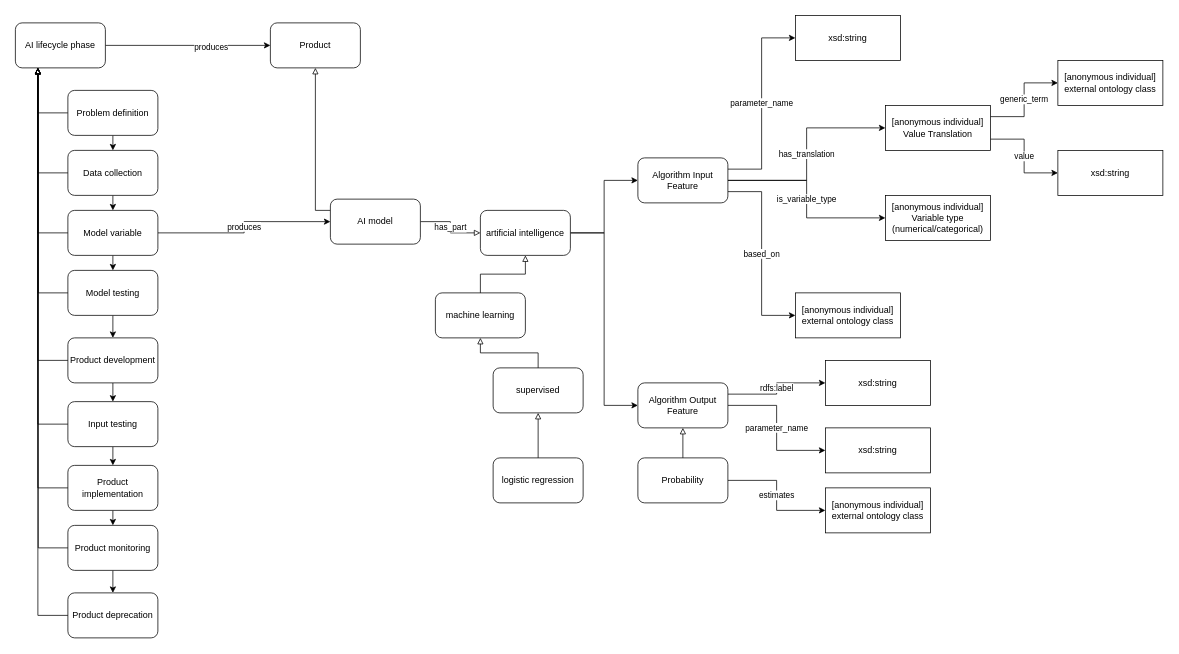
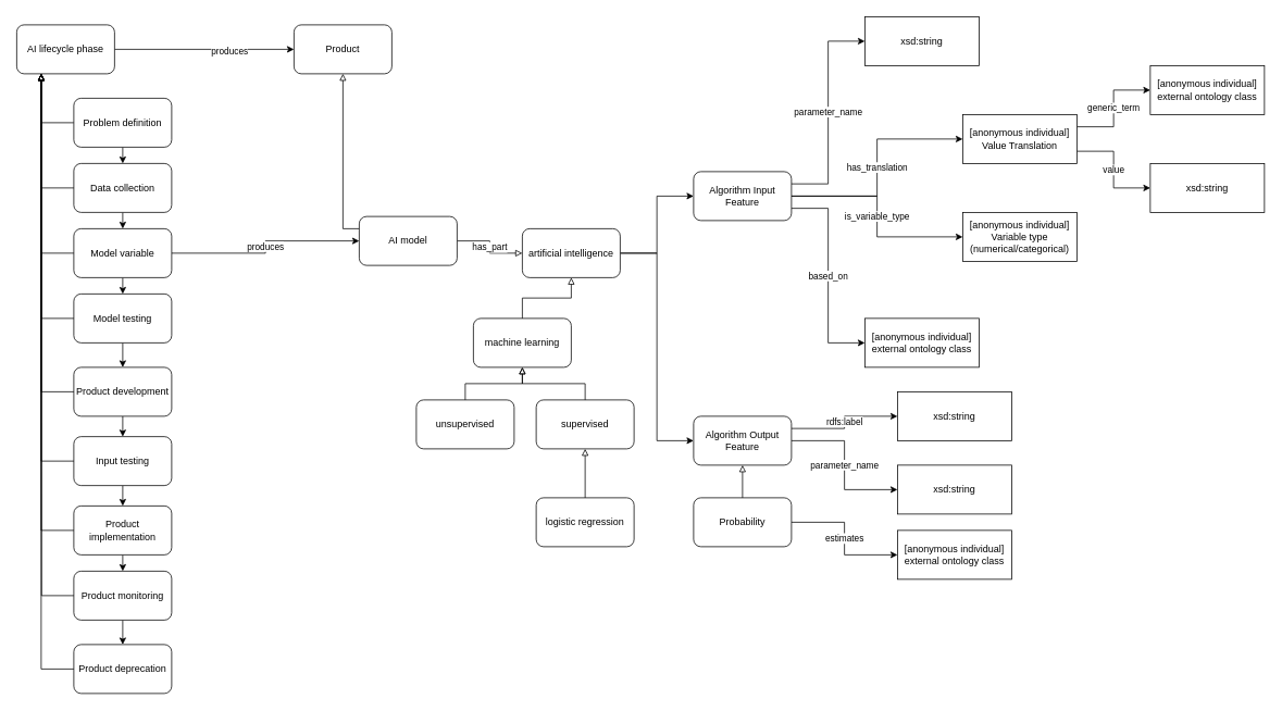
  <mxCell id="0" />
  <mxCell id="1" parent="0" />
  <mxCell id="2" style="edgeStyle=orthogonalEdgeStyle;rounded=0;orthogonalLoop=1;jettySize=auto;html=1;exitX=1;exitY=0.5;exitDx=0;exitDy=0;entryX=0;entryY=0.5;entryDx=0;entryDy=0;endArrow=classic;endFill=1;" parent="1" source="4" target="32" edge="1"><mxGeometry relative="1" as="geometry" /></mxCell>
  <mxCell id="3" value="produces" style="edgeLabel;html=1;align=center;verticalAlign=middle;resizable=0;points=[];" parent="2" vertex="1" connectable="0"><mxGeometry x="0.273" y="-2" relative="1" as="geometry"><mxPoint as="offset" /></mxGeometry></mxCell>
  <mxCell id="4" value="AI lifecycle phase" style="rounded=1;whiteSpace=wrap;html=1;" parent="1" vertex="1"><mxGeometry x="20" y="30" width="120" height="60" as="geometry" /></mxCell>
  <mxCell id="5" style="edgeStyle=orthogonalEdgeStyle;rounded=0;orthogonalLoop=1;jettySize=auto;html=1;exitX=0.5;exitY=1;exitDx=0;exitDy=0;entryX=0.5;entryY=0;entryDx=0;entryDy=0;" parent="1" source="7" target="9" edge="1"><mxGeometry relative="1" as="geometry" /></mxCell>
  <mxCell id="6" style="edgeStyle=orthogonalEdgeStyle;rounded=0;orthogonalLoop=1;jettySize=auto;html=1;exitX=0;exitY=0.5;exitDx=0;exitDy=0;entryX=0.25;entryY=1;entryDx=0;entryDy=0;endArrow=block;endFill=0;" parent="1" source="7" target="4" edge="1"><mxGeometry relative="1" as="geometry" /></mxCell>
  <mxCell id="7" value="Problem definition" style="rounded=1;whiteSpace=wrap;html=1;" parent="1" vertex="1"><mxGeometry x="90" y="120" width="120" height="60" as="geometry" /></mxCell>
  <mxCell id="8" style="edgeStyle=orthogonalEdgeStyle;rounded=0;orthogonalLoop=1;jettySize=auto;html=1;exitX=0.5;exitY=1;exitDx=0;exitDy=0;entryX=0.5;entryY=0;entryDx=0;entryDy=0;" parent="1" source="9" target="12" edge="1"><mxGeometry relative="1" as="geometry" /></mxCell>
  <mxCell id="9" value="Data collection" style="rounded=1;whiteSpace=wrap;html=1;" parent="1" vertex="1"><mxGeometry x="90" y="200" width="120" height="60" as="geometry" /></mxCell>
  <mxCell id="10" style="edgeStyle=orthogonalEdgeStyle;rounded=0;orthogonalLoop=1;jettySize=auto;html=1;exitX=0.5;exitY=1;exitDx=0;exitDy=0;entryX=0.5;entryY=0;entryDx=0;entryDy=0;" parent="1" source="12" target="14" edge="1"><mxGeometry relative="1" as="geometry" /></mxCell>
  <mxCell id="11" value="produces" style="edgeStyle=orthogonalEdgeStyle;rounded=0;orthogonalLoop=1;jettySize=auto;html=1;exitX=1;exitY=0.5;exitDx=0;exitDy=0;entryX=0;entryY=0.5;entryDx=0;entryDy=0;endArrow=classic;endFill=1;" parent="1" source="12" target="35" edge="1"><mxGeometry relative="1" as="geometry" /></mxCell>
  <mxCell id="12" value="Model variable" style="rounded=1;whiteSpace=wrap;html=1;" parent="1" vertex="1"><mxGeometry x="90" y="280" width="120" height="60" as="geometry" /></mxCell>
  <mxCell id="13" style="edgeStyle=orthogonalEdgeStyle;rounded=0;orthogonalLoop=1;jettySize=auto;html=1;exitX=0.5;exitY=1;exitDx=0;exitDy=0;entryX=0.5;entryY=0;entryDx=0;entryDy=0;" parent="1" source="14" target="16" edge="1"><mxGeometry relative="1" as="geometry" /></mxCell>
  <mxCell id="14" value="Model testing" style="rounded=1;whiteSpace=wrap;html=1;" parent="1" vertex="1"><mxGeometry x="90" y="360" width="120" height="60" as="geometry" /></mxCell>
  <mxCell id="15" style="edgeStyle=orthogonalEdgeStyle;rounded=0;orthogonalLoop=1;jettySize=auto;html=1;exitX=0.5;exitY=1;exitDx=0;exitDy=0;entryX=0.5;entryY=0;entryDx=0;entryDy=0;" parent="1" source="16" target="18" edge="1"><mxGeometry relative="1" as="geometry" /></mxCell>
  <mxCell id="16" value="Product development" style="rounded=1;whiteSpace=wrap;html=1;" parent="1" vertex="1"><mxGeometry x="90" y="450" width="120" height="60" as="geometry" /></mxCell>
  <mxCell id="17" style="edgeStyle=orthogonalEdgeStyle;rounded=0;orthogonalLoop=1;jettySize=auto;html=1;exitX=0.5;exitY=1;exitDx=0;exitDy=0;entryX=0.5;entryY=0;entryDx=0;entryDy=0;" parent="1" source="18" target="20" edge="1"><mxGeometry relative="1" as="geometry" /></mxCell>
  <mxCell id="18" value="Input testing" style="rounded=1;whiteSpace=wrap;html=1;" parent="1" vertex="1"><mxGeometry x="90" y="535" width="120" height="60" as="geometry" /></mxCell>
  <mxCell id="19" style="edgeStyle=orthogonalEdgeStyle;rounded=0;orthogonalLoop=1;jettySize=auto;html=1;exitX=0.5;exitY=1;exitDx=0;exitDy=0;entryX=0.5;entryY=0;entryDx=0;entryDy=0;" parent="1" source="20" target="22" edge="1"><mxGeometry relative="1" as="geometry" /></mxCell>
  <mxCell id="20" value="Product implementation" style="rounded=1;whiteSpace=wrap;html=1;" parent="1" vertex="1"><mxGeometry x="90" y="620" width="120" height="60" as="geometry" /></mxCell>
  <mxCell id="21" style="edgeStyle=orthogonalEdgeStyle;rounded=0;orthogonalLoop=1;jettySize=auto;html=1;exitX=0.5;exitY=1;exitDx=0;exitDy=0;entryX=0.5;entryY=0;entryDx=0;entryDy=0;" parent="1" source="22" target="23" edge="1"><mxGeometry relative="1" as="geometry" /></mxCell>
  <mxCell id="22" value="Product monitoring" style="rounded=1;whiteSpace=wrap;html=1;" parent="1" vertex="1"><mxGeometry x="90" y="700" width="120" height="60" as="geometry" /></mxCell>
  <mxCell id="23" value="Product deprecation" style="rounded=1;whiteSpace=wrap;html=1;" parent="1" vertex="1"><mxGeometry x="90" y="790" width="120" height="60" as="geometry" /></mxCell>
  <mxCell id="24" style="edgeStyle=orthogonalEdgeStyle;rounded=0;orthogonalLoop=1;jettySize=auto;html=1;exitX=0;exitY=0.5;exitDx=0;exitDy=0;entryX=0.25;entryY=1;entryDx=0;entryDy=0;endArrow=block;endFill=0;" parent="1" source="9" target="4" edge="1"><mxGeometry relative="1" as="geometry"><mxPoint x="100" y="160" as="sourcePoint" /><mxPoint x="60" y="100" as="targetPoint" /></mxGeometry></mxCell>
  <mxCell id="25" style="edgeStyle=orthogonalEdgeStyle;rounded=0;orthogonalLoop=1;jettySize=auto;html=1;exitX=0;exitY=0.5;exitDx=0;exitDy=0;entryX=0.25;entryY=1;entryDx=0;entryDy=0;endArrow=block;endFill=0;" parent="1" source="12" target="4" edge="1"><mxGeometry relative="1" as="geometry"><mxPoint x="100" y="240" as="sourcePoint" /><mxPoint x="60" y="100" as="targetPoint" /></mxGeometry></mxCell>
  <mxCell id="26" style="edgeStyle=orthogonalEdgeStyle;rounded=0;orthogonalLoop=1;jettySize=auto;html=1;exitX=0;exitY=0.5;exitDx=0;exitDy=0;endArrow=block;endFill=0;" parent="1" source="14" edge="1"><mxGeometry relative="1" as="geometry"><mxPoint x="110" y="250" as="sourcePoint" /><mxPoint x="50" y="90" as="targetPoint" /></mxGeometry></mxCell>
  <mxCell id="27" style="edgeStyle=orthogonalEdgeStyle;rounded=0;orthogonalLoop=1;jettySize=auto;html=1;exitX=0;exitY=0.5;exitDx=0;exitDy=0;entryX=0.25;entryY=1;entryDx=0;entryDy=0;endArrow=block;endFill=0;" parent="1" source="16" target="4" edge="1"><mxGeometry relative="1" as="geometry"><mxPoint x="120" y="260" as="sourcePoint" /><mxPoint x="80" y="120" as="targetPoint" /></mxGeometry></mxCell>
  <mxCell id="28" style="edgeStyle=orthogonalEdgeStyle;rounded=0;orthogonalLoop=1;jettySize=auto;html=1;exitX=0;exitY=0.5;exitDx=0;exitDy=0;entryX=0.25;entryY=1;entryDx=0;entryDy=0;endArrow=block;endFill=0;" parent="1" source="18" target="4" edge="1"><mxGeometry relative="1" as="geometry"><mxPoint x="130" y="270" as="sourcePoint" /><mxPoint x="90" y="130" as="targetPoint" /></mxGeometry></mxCell>
  <mxCell id="29" style="edgeStyle=orthogonalEdgeStyle;rounded=0;orthogonalLoop=1;jettySize=auto;html=1;exitX=0;exitY=0.5;exitDx=0;exitDy=0;endArrow=block;endFill=0;entryX=0.25;entryY=1;entryDx=0;entryDy=0;" parent="1" source="20" target="4" edge="1"><mxGeometry relative="1" as="geometry"><mxPoint x="140" y="280" as="sourcePoint" /><mxPoint x="30" y="130" as="targetPoint" /></mxGeometry></mxCell>
  <mxCell id="30" style="edgeStyle=orthogonalEdgeStyle;rounded=0;orthogonalLoop=1;jettySize=auto;html=1;exitX=0;exitY=0.5;exitDx=0;exitDy=0;endArrow=block;endFill=0;" parent="1" source="22" edge="1"><mxGeometry relative="1" as="geometry"><mxPoint x="20" y="330" as="sourcePoint" /><mxPoint x="50" y="90" as="targetPoint" /></mxGeometry></mxCell>
  <mxCell id="31" style="edgeStyle=orthogonalEdgeStyle;rounded=0;orthogonalLoop=1;jettySize=auto;html=1;exitX=0;exitY=0.5;exitDx=0;exitDy=0;endArrow=block;endFill=0;entryX=0.25;entryY=1;entryDx=0;entryDy=0;" parent="1" source="23" target="4" edge="1"><mxGeometry relative="1" as="geometry"><mxPoint x="100" y="740" as="sourcePoint" /><mxPoint x="60" y="100" as="targetPoint" /></mxGeometry></mxCell>
  <mxCell id="32" value="Product" style="rounded=1;whiteSpace=wrap;html=1;" parent="1" vertex="1"><mxGeometry x="360" y="30" width="120" height="60" as="geometry" /></mxCell>
  <mxCell id="33" style="edgeStyle=orthogonalEdgeStyle;rounded=0;orthogonalLoop=1;jettySize=auto;html=1;exitX=0;exitY=0.25;exitDx=0;exitDy=0;entryX=0.5;entryY=1;entryDx=0;entryDy=0;endArrow=block;endFill=0;" parent="1" source="35" target="32" edge="1"><mxGeometry relative="1" as="geometry" /></mxCell>
  <mxCell id="34" value="has_part" style="edgeStyle=orthogonalEdgeStyle;rounded=0;orthogonalLoop=1;jettySize=auto;html=1;exitX=1;exitY=0.5;exitDx=0;exitDy=0;entryX=0;entryY=0.5;entryDx=0;entryDy=0;endArrow=block;endFill=0;" parent="1" source="35" target="38" edge="1"><mxGeometry relative="1" as="geometry" /></mxCell>
  <mxCell id="35" value="AI model" style="rounded=1;whiteSpace=wrap;html=1;" parent="1" vertex="1"><mxGeometry x="440" y="265" width="120" height="60" as="geometry" /></mxCell>
  <mxCell id="36" style="edgeStyle=orthogonalEdgeStyle;rounded=0;orthogonalLoop=1;jettySize=auto;html=1;exitX=1;exitY=0.5;exitDx=0;exitDy=0;entryX=0;entryY=0.5;entryDx=0;entryDy=0;endArrow=classic;endFill=1;" parent="1" source="38" target="43" edge="1"><mxGeometry relative="1" as="geometry" /></mxCell>
  <mxCell id="37" style="edgeStyle=orthogonalEdgeStyle;rounded=0;orthogonalLoop=1;jettySize=auto;html=1;exitX=1;exitY=0.5;exitDx=0;exitDy=0;entryX=0;entryY=0.5;entryDx=0;entryDy=0;endArrow=classic;endFill=1;" parent="1" source="38" target="46" edge="1"><mxGeometry relative="1" as="geometry" /></mxCell>
  <mxCell id="38" value="artificial intelligence" style="rounded=1;whiteSpace=wrap;html=1;" parent="1" vertex="1"><mxGeometry x="640" y="280" width="120" height="60" as="geometry" /></mxCell>
  <mxCell id="39" value="based_on" style="edgeStyle=orthogonalEdgeStyle;rounded=0;orthogonalLoop=1;jettySize=auto;html=1;exitX=1;exitY=0.75;exitDx=0;exitDy=0;entryX=0;entryY=0.5;entryDx=0;entryDy=0;endArrow=classic;endFill=1;" parent="1" source="43" target="47" edge="1"><mxGeometry relative="1" as="geometry" /></mxCell>
  <mxCell id="40" value="is_variable_type" style="edgeStyle=orthogonalEdgeStyle;rounded=0;orthogonalLoop=1;jettySize=auto;html=1;exitX=1;exitY=0.5;exitDx=0;exitDy=0;entryX=0;entryY=0.5;entryDx=0;entryDy=0;endArrow=classic;endFill=1;" parent="1" source="43" target="48" edge="1"><mxGeometry relative="1" as="geometry" /></mxCell>
  <mxCell id="41" value="parameter_name" style="edgeStyle=orthogonalEdgeStyle;rounded=0;orthogonalLoop=1;jettySize=auto;html=1;exitX=1;exitY=0.25;exitDx=0;exitDy=0;entryX=0;entryY=0.5;entryDx=0;entryDy=0;endArrow=classic;endFill=1;" parent="1" source="43" target="49" edge="1"><mxGeometry relative="1" as="geometry" /></mxCell>
  <mxCell id="42" value="has_translation" style="edgeStyle=orthogonalEdgeStyle;rounded=0;orthogonalLoop=1;jettySize=auto;html=1;exitX=1;exitY=0.5;exitDx=0;exitDy=0;entryX=0;entryY=0.5;entryDx=0;entryDy=0;endArrow=classic;endFill=1;" parent="1" source="43" target="52" edge="1"><mxGeometry relative="1" as="geometry" /></mxCell>
  <mxCell id="43" value="Algorithm Input Feature" style="rounded=1;whiteSpace=wrap;html=1;" parent="1" vertex="1"><mxGeometry x="850" y="210" width="120" height="60" as="geometry" /></mxCell>
  <mxCell id="44" value="rdfs:label" style="edgeStyle=orthogonalEdgeStyle;rounded=0;orthogonalLoop=1;jettySize=auto;html=1;exitX=1;exitY=0.25;exitDx=0;exitDy=0;entryX=0;entryY=0.5;entryDx=0;entryDy=0;endArrow=classic;endFill=1;" parent="1" source="46" target="55" edge="1"><mxGeometry relative="1" as="geometry" /></mxCell>
  <mxCell id="45" value="parameter_name" style="edgeStyle=orthogonalEdgeStyle;rounded=0;orthogonalLoop=1;jettySize=auto;html=1;exitX=1;exitY=0.5;exitDx=0;exitDy=0;entryX=0;entryY=0.5;entryDx=0;entryDy=0;endArrow=classic;endFill=1;" parent="1" source="46" target="56" edge="1"><mxGeometry relative="1" as="geometry" /></mxCell>
  <mxCell id="46" value="Algorithm Output Feature" style="rounded=1;whiteSpace=wrap;html=1;" parent="1" vertex="1"><mxGeometry x="850" y="510" width="120" height="60" as="geometry" /></mxCell>
  <mxCell id="47" value="[anonymous individual]&lt;br&gt;external ontology class" style="rounded=0;whiteSpace=wrap;html=1;" parent="1" vertex="1"><mxGeometry x="1060" y="390" width="140" height="60" as="geometry" /></mxCell>
  <mxCell id="48" value="[anonymous individual]&lt;br&gt;Variable type&lt;br&gt;(numerical/categorical)" style="rounded=0;whiteSpace=wrap;html=1;" parent="1" vertex="1"><mxGeometry x="1180" y="260" width="140" height="60" as="geometry" /></mxCell>
  <mxCell id="49" value="xsd:string" style="rounded=0;whiteSpace=wrap;html=1;" parent="1" vertex="1"><mxGeometry x="1060" y="20" width="140" height="60" as="geometry" /></mxCell>
  <mxCell id="50" value="generic_term" style="edgeStyle=orthogonalEdgeStyle;rounded=0;orthogonalLoop=1;jettySize=auto;html=1;endArrow=classic;endFill=1;exitX=1;exitY=0.25;exitDx=0;exitDy=0;" parent="1" source="52" target="53" edge="1"><mxGeometry relative="1" as="geometry" /></mxCell>
  <mxCell id="51" value="value" style="edgeStyle=orthogonalEdgeStyle;rounded=0;orthogonalLoop=1;jettySize=auto;html=1;exitX=1;exitY=0.75;exitDx=0;exitDy=0;entryX=0;entryY=0.5;entryDx=0;entryDy=0;endArrow=classic;endFill=1;" parent="1" source="52" target="54" edge="1"><mxGeometry relative="1" as="geometry" /></mxCell>
  <mxCell id="52" value="[anonymous individual]&lt;br&gt;Value Translation" style="rounded=0;whiteSpace=wrap;html=1;" parent="1" vertex="1"><mxGeometry x="1180" y="140" width="140" height="60" as="geometry" /></mxCell>
  <mxCell id="53" value="[anonymous individual]&lt;br&gt;external ontology class" style="whiteSpace=wrap;html=1;rounded=0;" parent="1" vertex="1"><mxGeometry x="1410" y="80" width="140" height="60" as="geometry" /></mxCell>
  <mxCell id="54" value="xsd:string" style="rounded=0;whiteSpace=wrap;html=1;" parent="1" vertex="1"><mxGeometry x="1410" y="200" width="140" height="60" as="geometry" /></mxCell>
  <mxCell id="55" value="xsd:string" style="rounded=0;whiteSpace=wrap;html=1;" parent="1" vertex="1"><mxGeometry x="1100" y="480" width="140" height="60" as="geometry" /></mxCell>
  <mxCell id="56" value="xsd:string" style="rounded=0;whiteSpace=wrap;html=1;" parent="1" vertex="1"><mxGeometry x="1100" y="570" width="140" height="60" as="geometry" /></mxCell>
  <mxCell id="57" value="[anonymous individual]&lt;br&gt;external ontology class" style="rounded=0;whiteSpace=wrap;html=1;" parent="1" vertex="1"><mxGeometry x="1100" y="650" width="140" height="60" as="geometry" /></mxCell>
  <mxCell id="58" style="edgeStyle=orthogonalEdgeStyle;rounded=0;orthogonalLoop=1;jettySize=auto;html=1;exitX=0.5;exitY=0;exitDx=0;exitDy=0;entryX=0.5;entryY=1;entryDx=0;entryDy=0;endArrow=block;endFill=0;" parent="1" source="60" target="46" edge="1"><mxGeometry relative="1" as="geometry" /></mxCell>
  <mxCell id="59" value="estimates" style="edgeStyle=orthogonalEdgeStyle;rounded=0;orthogonalLoop=1;jettySize=auto;html=1;exitX=1;exitY=0.5;exitDx=0;exitDy=0;entryX=0;entryY=0.5;entryDx=0;entryDy=0;" edge="1" parent="1" source="60" target="57"><mxGeometry relative="1" as="geometry" /></mxCell>
  <mxCell id="60" value="Probability" style="rounded=1;whiteSpace=wrap;html=1;" parent="1" vertex="1"><mxGeometry x="850" y="610" width="120" height="60" as="geometry" /></mxCell>
  <mxCell id="61" style="edgeStyle=orthogonalEdgeStyle;rounded=0;orthogonalLoop=1;jettySize=auto;html=1;exitX=0.5;exitY=0;exitDx=0;exitDy=0;entryX=0.5;entryY=1;entryDx=0;entryDy=0;endArrow=block;endFill=0;" edge="1" parent="1" source="62" target="38"><mxGeometry relative="1" as="geometry" /></mxCell>
  <mxCell id="62" value="machine learning" style="rounded=1;whiteSpace=wrap;html=1;" vertex="1" parent="1"><mxGeometry x="580" y="390" width="120" height="60" as="geometry" /></mxCell>
  <mxCell id="63" style="edgeStyle=orthogonalEdgeStyle;rounded=0;orthogonalLoop=1;jettySize=auto;html=1;exitX=0.5;exitY=0;exitDx=0;exitDy=0;entryX=0.5;entryY=1;entryDx=0;entryDy=0;endArrow=block;endFill=0;" edge="1" parent="1" source="64" target="62"><mxGeometry relative="1" as="geometry" /></mxCell>
  <mxCell id="64" value="supervised" style="rounded=1;whiteSpace=wrap;html=1;" vertex="1" parent="1"><mxGeometry x="657" y="490" width="120" height="60" as="geometry" /></mxCell>
+ <mxCell id="65" style="edgeStyle=orthogonalEdgeStyle;rounded=0;orthogonalLoop=1;jettySize=auto;html=1;exitX=0.5;exitY=0;exitDx=0;exitDy=0;entryX=0.5;entryY=1;entryDx=0;entryDy=0;endArrow=block;endFill=0;" edge="1" parent="1" source="66" target="62"><mxGeometry relative="1" as="geometry" /></mxCell>
+ <mxCell id="66" value="unsupervised" style="rounded=1;whiteSpace=wrap;html=1;" vertex="1" parent="1"><mxGeometry x="510" y="490" width="120" height="60" as="geometry" /></mxCell>
  <mxCell id="67" style="edgeStyle=orthogonalEdgeStyle;rounded=0;orthogonalLoop=1;jettySize=auto;html=1;exitX=0.5;exitY=0;exitDx=0;exitDy=0;entryX=0.5;entryY=1;entryDx=0;entryDy=0;endArrow=block;endFill=0;" edge="1" parent="1" source="68" target="64"><mxGeometry relative="1" as="geometry" /></mxCell>
  <mxCell id="68" value="logistic regression" style="rounded=1;whiteSpace=wrap;html=1;" vertex="1" parent="1"><mxGeometry x="657" y="610" width="120" height="60" as="geometry" /></mxCell>
